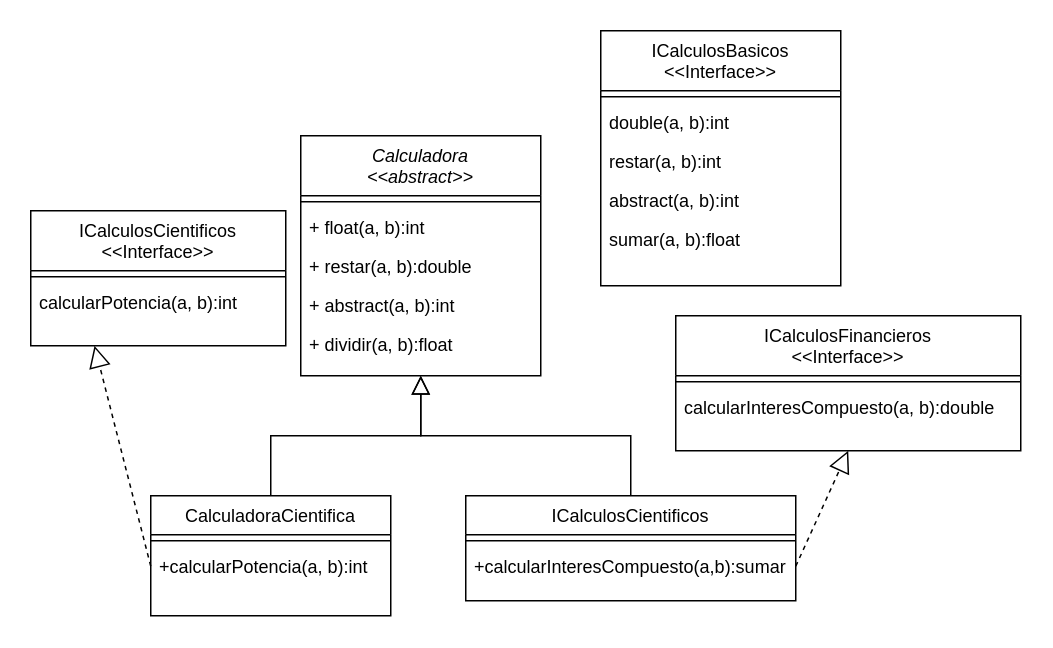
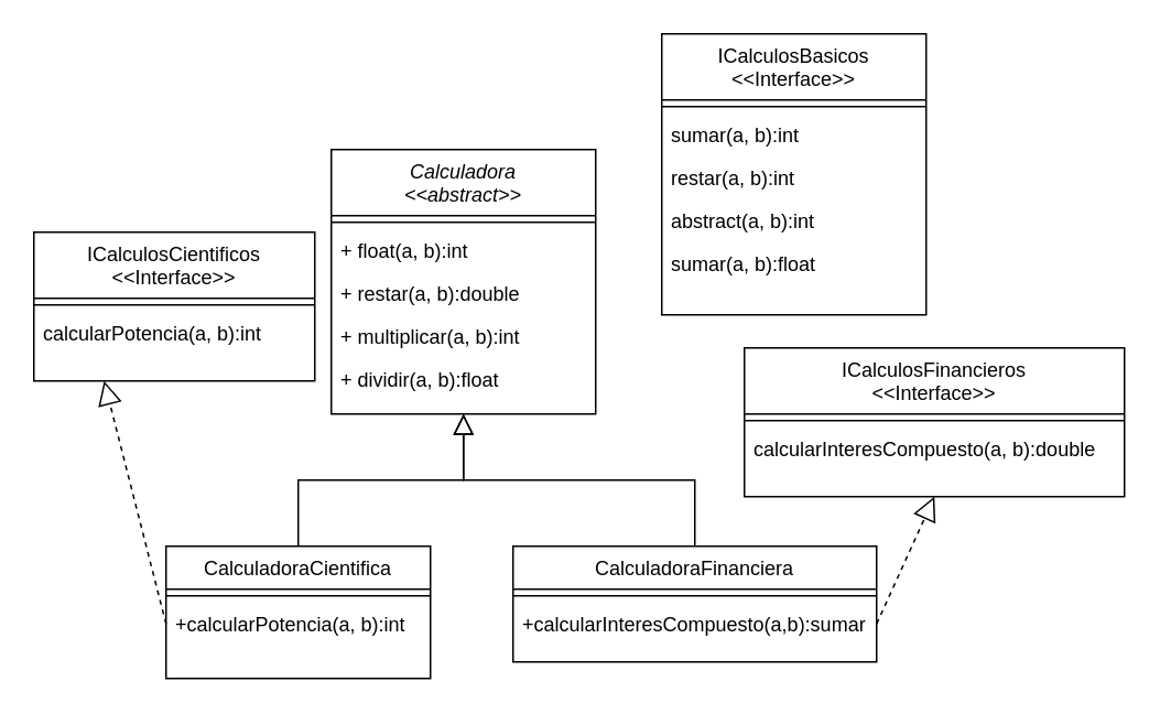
  <mxCell id="0" />
  <mxCell id="1" parent="0" />
  <mxCell id="2" value="Calculadora&#10;&lt;&lt;abstract&gt;&gt;" style="swimlane;fontStyle=2;align=center;verticalAlign=top;childLayout=stackLayout;horizontal=1;startSize=40;horizontalStack=0;resizeParent=1;resizeLast=0;collapsible=1;marginBottom=0;rounded=0;shadow=0;strokeWidth=1;" vertex="1" parent="1"><mxGeometry x="200" y="90" width="160" height="160" as="geometry"><mxRectangle x="230" y="140" width="160" height="26" as="alternateBounds" /></mxGeometry></mxCell>
  <mxCell id="3" value="" style="line;html=1;strokeWidth=1;align=left;verticalAlign=middle;spacingTop=-1;spacingLeft=3;spacingRight=3;rotatable=0;labelPosition=right;points=[];portConstraint=eastwest;" vertex="1" parent="2"><mxGeometry y="40" width="160" height="8" as="geometry" /></mxCell>
  <mxCell id="4" value="+ float(a, b):int" style="text;align=left;verticalAlign=top;spacingLeft=4;spacingRight=4;overflow=hidden;rotatable=0;points=[[0,0.5],[1,0.5]];portConstraint=eastwest;" vertex="1" parent="2"><mxGeometry y="48" width="160" height="26" as="geometry" /></mxCell>
  <mxCell id="5" value="+ restar(a, b):double" style="text;align=left;verticalAlign=top;spacingLeft=4;spacingRight=4;overflow=hidden;rotatable=0;points=[[0,0.5],[1,0.5]];portConstraint=eastwest;" vertex="1" parent="2"><mxGeometry y="74" width="160" height="26" as="geometry" /></mxCell>
- <mxCell id="6" value="+ abstract(a, b):int" style="text;align=left;verticalAlign=top;spacingLeft=4;spacingRight=4;overflow=hidden;rotatable=0;points=[[0,0.5],[1,0.5]];portConstraint=eastwest;" vertex="1" parent="2"><mxGeometry y="100" width="160" height="26" as="geometry" /></mxCell>
+ <mxCell id="6" value="+ multiplicar(a, b):int" style="text;align=left;verticalAlign=top;spacingLeft=4;spacingRight=4;overflow=hidden;rotatable=0;points=[[0,0.5],[1,0.5]];portConstraint=eastwest;" vertex="1" parent="2"><mxGeometry y="100" width="160" height="26" as="geometry" /></mxCell>
  <mxCell id="7" value="+ dividir(a, b):float" style="text;align=left;verticalAlign=top;spacingLeft=4;spacingRight=4;overflow=hidden;rotatable=0;points=[[0,0.5],[1,0.5]];portConstraint=eastwest;" vertex="1" parent="2"><mxGeometry y="126" width="160" height="26" as="geometry" /></mxCell>
  <mxCell id="8" value="CalculadoraCientifica" style="swimlane;fontStyle=0;align=center;verticalAlign=top;childLayout=stackLayout;horizontal=1;startSize=26;horizontalStack=0;resizeParent=1;resizeLast=0;collapsible=1;marginBottom=0;rounded=0;shadow=0;strokeWidth=1;" vertex="1" parent="1"><mxGeometry x="100" y="330" width="160" height="80" as="geometry"><mxRectangle x="130" y="380" width="160" height="26" as="alternateBounds" /></mxGeometry></mxCell>
  <mxCell id="9" value="" style="line;html=1;strokeWidth=1;align=left;verticalAlign=middle;spacingTop=-1;spacingLeft=3;spacingRight=3;rotatable=0;labelPosition=right;points=[];portConstraint=eastwest;" vertex="1" parent="8"><mxGeometry y="26" width="160" height="8" as="geometry" /></mxCell>
  <mxCell id="10" value="+calcularPotencia(a, b):int" style="text;align=left;verticalAlign=top;spacingLeft=4;spacingRight=4;overflow=hidden;rotatable=0;points=[[0,0.5],[1,0.5]];portConstraint=eastwest;" vertex="1" parent="8"><mxGeometry y="34" width="160" height="26" as="geometry" /></mxCell>
  <mxCell id="11" value="" style="endArrow=block;endSize=10;endFill=0;shadow=0;strokeWidth=1;rounded=0;curved=0;edgeStyle=elbowEdgeStyle;elbow=vertical;" edge="1" parent="1" source="8" target="2"><mxGeometry width="160" relative="1" as="geometry"><mxPoint x="180" y="173" as="sourcePoint" /><mxPoint x="180" y="173" as="targetPoint" /></mxGeometry></mxCell>
- <mxCell id="12" value="ICalculosCientificos" style="swimlane;fontStyle=0;align=center;verticalAlign=top;childLayout=stackLayout;horizontal=1;startSize=26;horizontalStack=0;resizeParent=1;resizeLast=0;collapsible=1;marginBottom=0;rounded=0;shadow=0;strokeWidth=1;" vertex="1" parent="1"><mxGeometry x="310" y="330" width="220" height="70" as="geometry"><mxRectangle x="340" y="380" width="170" height="26" as="alternateBounds" /></mxGeometry></mxCell>
+ <mxCell id="12" value="CalculadoraFinanciera" style="swimlane;fontStyle=0;align=center;verticalAlign=top;childLayout=stackLayout;horizontal=1;startSize=26;horizontalStack=0;resizeParent=1;resizeLast=0;collapsible=1;marginBottom=0;rounded=0;shadow=0;strokeWidth=1;" vertex="1" parent="1"><mxGeometry x="310" y="330" width="220" height="70" as="geometry"><mxRectangle x="340" y="380" width="170" height="26" as="alternateBounds" /></mxGeometry></mxCell>
  <mxCell id="13" value="" style="line;html=1;strokeWidth=1;align=left;verticalAlign=middle;spacingTop=-1;spacingLeft=3;spacingRight=3;rotatable=0;labelPosition=right;points=[];portConstraint=eastwest;" vertex="1" parent="12"><mxGeometry y="26" width="220" height="8" as="geometry" /></mxCell>
  <mxCell id="14" value="+calcularInteresCompuesto(a,b):sumar" style="text;align=left;verticalAlign=top;spacingLeft=4;spacingRight=4;overflow=hidden;rotatable=0;points=[[0,0.5],[1,0.5]];portConstraint=eastwest;" vertex="1" parent="12"><mxGeometry y="34" width="220" height="26" as="geometry" /></mxCell>
  <mxCell id="15" value="" style="endArrow=block;endSize=10;endFill=0;shadow=0;strokeWidth=1;rounded=0;curved=0;edgeStyle=elbowEdgeStyle;elbow=vertical;" edge="1" parent="1" source="12" target="2"><mxGeometry width="160" relative="1" as="geometry"><mxPoint x="190" y="343" as="sourcePoint" /><mxPoint x="290" y="241" as="targetPoint" /></mxGeometry></mxCell>
  <mxCell id="16" value="ICalculosBasicos&#10;&lt;&lt;Interface&gt;&gt;" style="swimlane;fontStyle=0;align=center;verticalAlign=top;childLayout=stackLayout;horizontal=1;startSize=40;horizontalStack=0;resizeParent=1;resizeLast=0;collapsible=1;marginBottom=0;rounded=0;shadow=0;strokeWidth=1;" vertex="1" parent="1"><mxGeometry x="400" y="20" width="160" height="170" as="geometry"><mxRectangle x="230" y="140" width="160" height="26" as="alternateBounds" /></mxGeometry></mxCell>
  <mxCell id="17" value="" style="line;html=1;strokeWidth=1;align=left;verticalAlign=middle;spacingTop=-1;spacingLeft=3;spacingRight=3;rotatable=0;labelPosition=right;points=[];portConstraint=eastwest;" vertex="1" parent="16"><mxGeometry y="40" width="160" height="8" as="geometry" /></mxCell>
- <mxCell id="18" value="double(a, b):int" style="text;align=left;verticalAlign=top;spacingLeft=4;spacingRight=4;overflow=hidden;rotatable=0;points=[[0,0.5],[1,0.5]];portConstraint=eastwest;" vertex="1" parent="16"><mxGeometry y="48" width="160" height="26" as="geometry" /></mxCell>
+ <mxCell id="18" value="sumar(a, b):int" style="text;align=left;verticalAlign=top;spacingLeft=4;spacingRight=4;overflow=hidden;rotatable=0;points=[[0,0.5],[1,0.5]];portConstraint=eastwest;" vertex="1" parent="16"><mxGeometry y="48" width="160" height="26" as="geometry" /></mxCell>
  <mxCell id="19" value="restar(a, b):int" style="text;align=left;verticalAlign=top;spacingLeft=4;spacingRight=4;overflow=hidden;rotatable=0;points=[[0,0.5],[1,0.5]];portConstraint=eastwest;" vertex="1" parent="16"><mxGeometry y="74" width="160" height="26" as="geometry" /></mxCell>
  <mxCell id="20" value="abstract(a, b):int" style="text;align=left;verticalAlign=top;spacingLeft=4;spacingRight=4;overflow=hidden;rotatable=0;points=[[0,0.5],[1,0.5]];portConstraint=eastwest;" vertex="1" parent="16"><mxGeometry y="100" width="160" height="26" as="geometry" /></mxCell>
  <mxCell id="21" value="sumar(a, b):float" style="text;align=left;verticalAlign=top;spacingLeft=4;spacingRight=4;overflow=hidden;rotatable=0;points=[[0,0.5],[1,0.5]];portConstraint=eastwest;" vertex="1" parent="16"><mxGeometry y="126" width="160" height="26" as="geometry" /></mxCell>
  <mxCell id="22" value="ICalculosFinancieros&#10;&lt;&lt;Interface&gt;&gt;" style="swimlane;fontStyle=0;align=center;verticalAlign=top;childLayout=stackLayout;horizontal=1;startSize=40;horizontalStack=0;resizeParent=1;resizeLast=0;collapsible=1;marginBottom=0;rounded=0;shadow=0;strokeWidth=1;" vertex="1" parent="1"><mxGeometry x="450" y="210" width="230" height="90" as="geometry"><mxRectangle x="230" y="140" width="160" height="26" as="alternateBounds" /></mxGeometry></mxCell>
  <mxCell id="23" value="" style="line;html=1;strokeWidth=1;align=left;verticalAlign=middle;spacingTop=-1;spacingLeft=3;spacingRight=3;rotatable=0;labelPosition=right;points=[];portConstraint=eastwest;" vertex="1" parent="22"><mxGeometry y="40" width="230" height="8" as="geometry" /></mxCell>
  <mxCell id="24" value="calcularInteresCompuesto(a, b):double" style="text;align=left;verticalAlign=top;spacingLeft=4;spacingRight=4;overflow=hidden;rotatable=0;points=[[0,0.5],[1,0.5]];portConstraint=eastwest;" vertex="1" parent="22"><mxGeometry y="48" width="230" height="26" as="geometry" /></mxCell>
  <mxCell id="25" value="" style="endArrow=block;dashed=1;endFill=0;endSize=12;html=1;rounded=0;exitX=1;exitY=0.5;exitDx=0;exitDy=0;entryX=0.5;entryY=1;entryDx=0;entryDy=0;" edge="1" parent="1" source="14" target="22"><mxGeometry width="160" relative="1" as="geometry"><mxPoint x="300" y="230" as="sourcePoint" /><mxPoint x="460" y="230" as="targetPoint" /></mxGeometry></mxCell>
  <mxCell id="26" value="ICalculosCientificos&#10;&lt;&lt;Interface&gt;&gt;" style="swimlane;fontStyle=0;align=center;verticalAlign=top;childLayout=stackLayout;horizontal=1;startSize=40;horizontalStack=0;resizeParent=1;resizeLast=0;collapsible=1;marginBottom=0;rounded=0;shadow=0;strokeWidth=1;" vertex="1" parent="1"><mxGeometry x="20" y="140" width="170" height="90" as="geometry"><mxRectangle x="230" y="140" width="160" height="26" as="alternateBounds" /></mxGeometry></mxCell>
  <mxCell id="27" value="" style="line;html=1;strokeWidth=1;align=left;verticalAlign=middle;spacingTop=-1;spacingLeft=3;spacingRight=3;rotatable=0;labelPosition=right;points=[];portConstraint=eastwest;" vertex="1" parent="26"><mxGeometry y="40" width="170" height="8" as="geometry" /></mxCell>
  <mxCell id="28" value="calcularPotencia(a, b):int" style="text;align=left;verticalAlign=top;spacingLeft=4;spacingRight=4;overflow=hidden;rotatable=0;points=[[0,0.5],[1,0.5]];portConstraint=eastwest;" vertex="1" parent="26"><mxGeometry y="48" width="170" height="26" as="geometry" /></mxCell>
  <mxCell id="29" value="" style="endArrow=block;dashed=1;endFill=0;endSize=12;html=1;rounded=0;exitX=0;exitY=0.5;exitDx=0;exitDy=0;entryX=0.25;entryY=1;entryDx=0;entryDy=0;" edge="1" parent="1" source="10" target="26"><mxGeometry width="160" relative="1" as="geometry"><mxPoint x="540" y="387" as="sourcePoint" /><mxPoint x="575" y="310" as="targetPoint" /></mxGeometry></mxCell>
